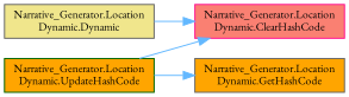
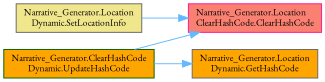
  digraph {
    fontname="EB Garamond"
    rankdir=LR
    node [color=gray40 fillcolor=orange fontname="EB Garamond" fontsize=10 shape=box style=filled]
    edge [color=steelblue1 fontname="EB Garamond" fontsize=10 labelfontname=Helvetica labelfontsize=10 style=solid]
-   n1 [fillcolor=khaki fontcolor=black height=0.2 label="Narrative_Generator.Location\lDynamic.Dynamic" width=0.4]
-   n2 [color=deeppink fillcolor=salmon height=0.2 label="Narrative_Generator.Location\lDynamic.ClearHashCode" width=0.4]
-   n3 [color=darkgreen height=0.2 label="Narrative_Generator.Location\lDynamic.UpdateHashCode" width=0.4]
+   n1 [fillcolor=khaki fontcolor=black height=0.2 label="Narrative_Generator.Location\lDynamic.SetLocationInfo" width=0.4]
+   n2 [color=deeppink fillcolor=salmon height=0.2 label="Narrative_Generator.Location\lClearHashCode.ClearHashCode" width=0.4]
+   n3 [color=darkgreen height=0.2 label="Narrative_Generator.ClearHashCode\lDynamic.UpdateHashCode" width=0.4]
    n4 [height=0.2 label="Narrative_Generator.Location\lDynamic.GetHashCode" width=0.4]
    n1 -> n2
    n3 -> n2
    n3 -> n4
  }
